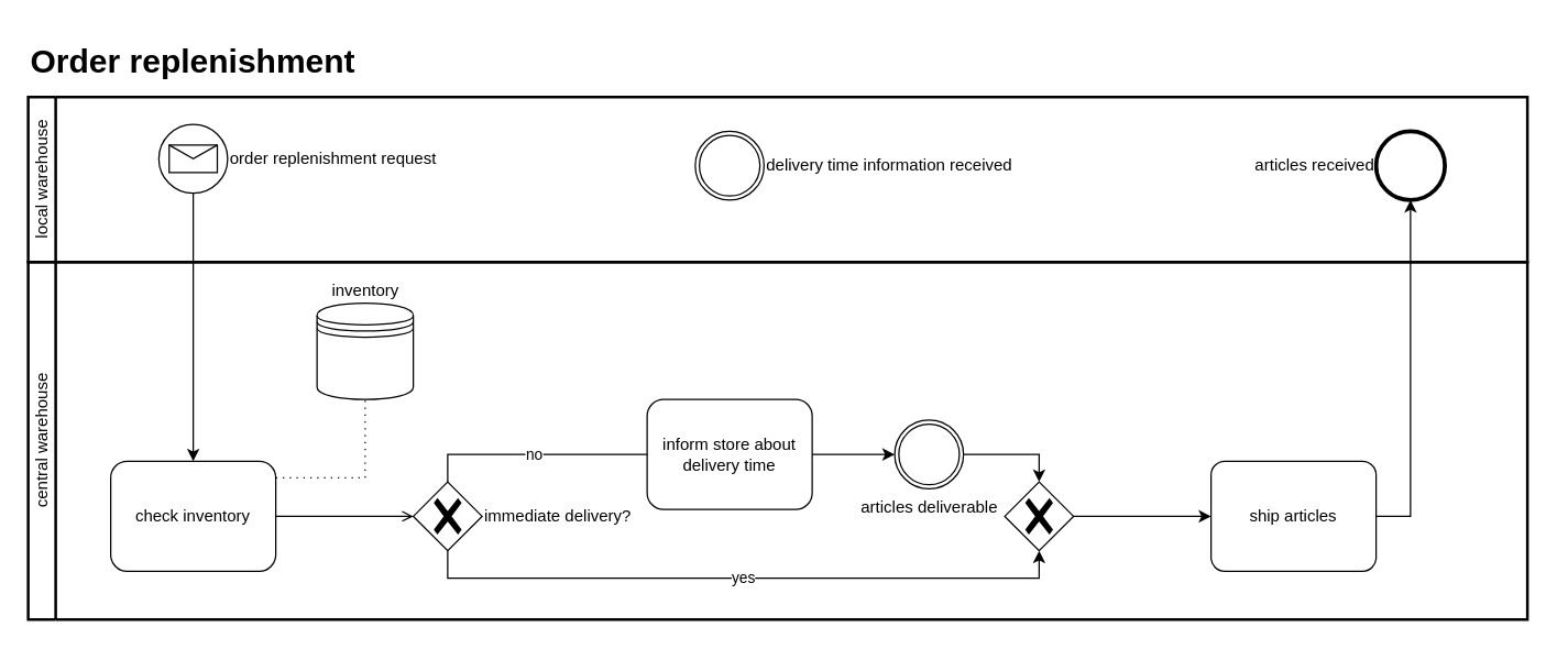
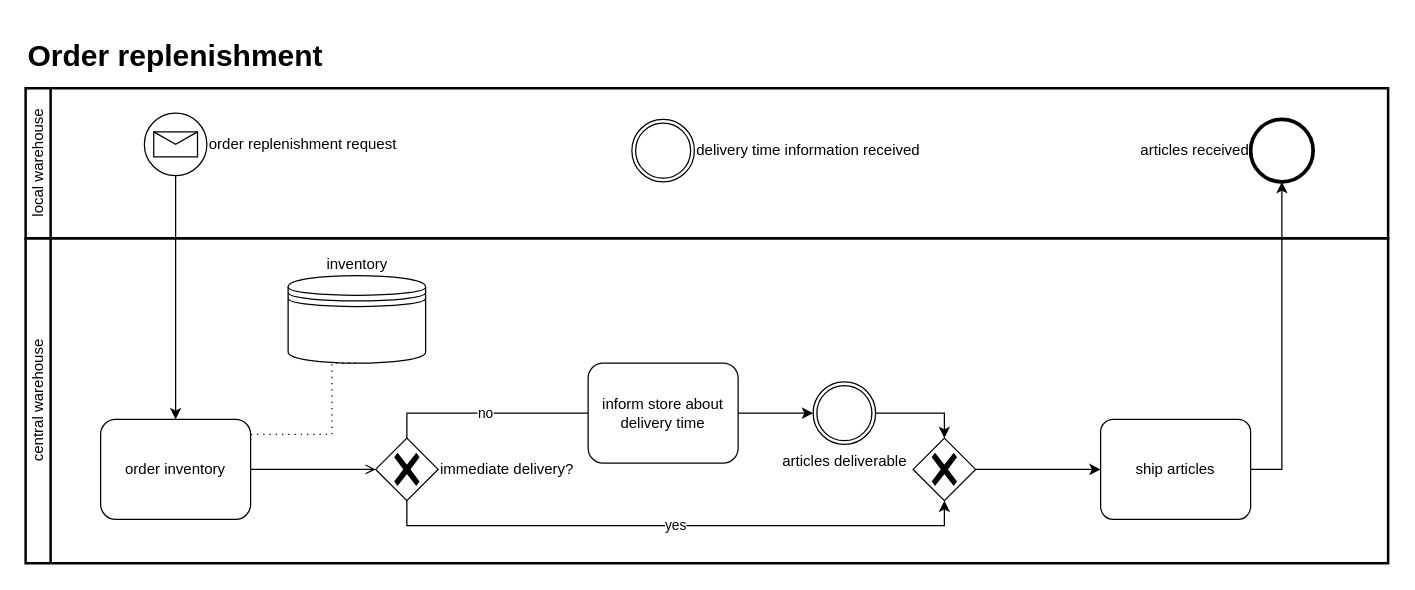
  <mxCell id="0" />
  <mxCell id="1" parent="0" />
  <mxCell id="2" value="central warehouse" style="swimlane;html=1;startSize=20;fontStyle=0;collapsible=0;horizontal=0;swimlaneLine=1;swimlaneFillColor=#ffffff;strokeWidth=2;whiteSpace=wrap;" parent="1" vertex="1"><mxGeometry x="20" y="190" width="1090" height="260" as="geometry" /></mxCell>
- <mxCell id="3" value="check inventory" style="shape=ext;rounded=1;html=1;whiteSpace=wrap;" parent="2" vertex="1"><mxGeometry x="60" y="145" width="120" height="80" as="geometry" /></mxCell>
+ <mxCell id="3" value="order inventory" style="shape=ext;rounded=1;html=1;whiteSpace=wrap;" parent="2" vertex="1"><mxGeometry x="60" y="145" width="120" height="80" as="geometry" /></mxCell>
  <mxCell id="4" value="immediate delivery?" style="points=[[0.25,0.25,0],[0.5,0,0],[0.75,0.25,0],[1,0.5,0],[0.75,0.75,0],[0.5,1,0],[0.25,0.75,0],[0,0.5,0]];shape=mxgraph.bpmn.gateway2;html=1;verticalLabelPosition=middle;labelBackgroundColor=#ffffff;verticalAlign=middle;align=left;perimeter=rhombusPerimeter;outlineConnect=0;outline=none;symbol=none;gwType=exclusive;labelPosition=right;" parent="2" vertex="1"><mxGeometry x="280" y="160" width="50" height="50" as="geometry" /></mxCell>
  <mxCell id="5" style="edgeStyle=orthogonalEdgeStyle;rounded=0;orthogonalLoop=1;jettySize=auto;html=1;exitX=1;exitY=0.5;exitDx=0;exitDy=0;endArrow=open;" parent="2" source="3" target="4" edge="1"><mxGeometry relative="1" as="geometry" /></mxCell>
  <mxCell id="6" value="inform store about delivery time" style="shape=ext;rounded=1;html=1;whiteSpace=wrap;" parent="2" vertex="1"><mxGeometry x="450" y="100" width="120" height="80" as="geometry" /></mxCell>
  <mxCell id="7" value="no" style="edgeStyle=orthogonalEdgeStyle;rounded=0;orthogonalLoop=1;jettySize=auto;html=1;exitX=0.5;exitY=0;exitDx=0;exitDy=0;exitPerimeter=0;entryX=0;entryY=0.5;entryDx=0;entryDy=0;endArrow=none;" parent="2" source="4" target="6" edge="1"><mxGeometry relative="1" as="geometry" /></mxCell>
  <mxCell id="8" value="articles deliverable" style="points=[[0.145,0.145,0],[0.5,0,0],[0.855,0.145,0],[1,0.5,0],[0.855,0.855,0],[0.5,1,0],[0.145,0.855,0],[0,0.5,0]];shape=mxgraph.bpmn.event;html=1;verticalLabelPosition=bottom;labelBackgroundColor=#ffffff;verticalAlign=top;align=center;perimeter=ellipsePerimeter;outlineConnect=0;aspect=fixed;outline=throwing;symbol=general;" parent="2" vertex="1"><mxGeometry x="630" y="115" width="50" height="50" as="geometry" /></mxCell>
  <mxCell id="9" style="edgeStyle=orthogonalEdgeStyle;rounded=0;orthogonalLoop=1;jettySize=auto;html=1;exitX=1;exitY=0.5;exitDx=0;exitDy=0;entryX=0;entryY=0.5;entryDx=0;entryDy=0;entryPerimeter=0;" parent="2" source="6" target="8" edge="1"><mxGeometry relative="1" as="geometry" /></mxCell>
  <mxCell id="10" value="" style="points=[[0.25,0.25,0],[0.5,0,0],[0.75,0.25,0],[1,0.5,0],[0.75,0.75,0],[0.5,1,0],[0.25,0.75,0],[0,0.5,0]];shape=mxgraph.bpmn.gateway2;html=1;verticalLabelPosition=bottom;labelBackgroundColor=#ffffff;verticalAlign=top;align=right;perimeter=rhombusPerimeter;outlineConnect=0;outline=none;symbol=none;gwType=exclusive;labelPosition=left;" parent="2" vertex="1"><mxGeometry x="710" y="160" width="50" height="50" as="geometry" /></mxCell>
  <mxCell id="11" style="edgeStyle=orthogonalEdgeStyle;rounded=0;orthogonalLoop=1;jettySize=auto;html=1;exitX=1;exitY=0.5;exitDx=0;exitDy=0;exitPerimeter=0;entryX=0.5;entryY=0;entryDx=0;entryDy=0;entryPerimeter=0;" parent="2" source="8" target="10" edge="1"><mxGeometry relative="1" as="geometry" /></mxCell>
  <mxCell id="12" value="yes" style="edgeStyle=orthogonalEdgeStyle;rounded=0;orthogonalLoop=1;jettySize=auto;html=1;exitX=0.5;exitY=1;exitDx=0;exitDy=0;exitPerimeter=0;entryX=0.5;entryY=1;entryDx=0;entryDy=0;entryPerimeter=0;" parent="2" source="4" target="10" edge="1"><mxGeometry relative="1" as="geometry" /></mxCell>
  <mxCell id="13" value="ship articles" style="points=[[0.25,0,0],[0.5,0,0],[0.75,0,0],[1,0.25,0],[1,0.5,0],[1,0.75,0],[0.75,1,0],[0.5,1,0],[0.25,1,0],[0,0.75,0],[0,0.5,0],[0,0.25,0]];shape=mxgraph.bpmn.task;whiteSpace=wrap;rectStyle=rounded;size=10;html=1;container=1;expand=0;collapsible=0;taskMarker=abstract;" parent="2" vertex="1"><mxGeometry x="860" y="145" width="120" height="80" as="geometry" /></mxCell>
  <mxCell id="14" style="edgeStyle=orthogonalEdgeStyle;rounded=0;orthogonalLoop=1;jettySize=auto;html=1;exitX=1;exitY=0.5;exitDx=0;exitDy=0;exitPerimeter=0;entryX=0;entryY=0.5;entryDx=0;entryDy=0;entryPerimeter=0;" parent="2" source="10" target="13" edge="1"><mxGeometry relative="1" as="geometry" /></mxCell>
- <mxCell id="15" value="inventory" style="shape=datastore;html=1;labelPosition=center;verticalLabelPosition=top;align=center;verticalAlign=bottom;" parent="2" vertex="1"><mxGeometry x="210" y="30" width="70" height="70" as="geometry" /></mxCell>
+ <mxCell id="15" value="inventory" style="shape=datastore;html=1;labelPosition=center;verticalLabelPosition=top;align=center;verticalAlign=bottom;" parent="2" vertex="1"><mxGeometry x="210" y="30" width="110" height="70" as="geometry" /></mxCell>
  <mxCell id="16" value="" style="edgeStyle=elbowEdgeStyle;fontSize=12;html=1;endFill=0;startFill=0;endSize=6;startSize=6;dashed=1;dashPattern=1 4;endArrow=none;startArrow=none;rounded=0;exitX=1.001;exitY=0.149;exitDx=0;exitDy=0;exitPerimeter=0;entryX=0.5;entryY=1;entryDx=0;entryDy=0;" parent="2" source="3" target="15" edge="1"><mxGeometry width="160" relative="1" as="geometry"><mxPoint x="300" y="60" as="sourcePoint" /><mxPoint x="460" y="60" as="targetPoint" /><Array as="points"><mxPoint x="245" y="30" /></Array></mxGeometry></mxCell>
  <mxCell id="17" value="local warehouse" style="swimlane;html=1;startSize=20;fontStyle=0;collapsible=0;horizontal=0;swimlaneLine=1;swimlaneFillColor=#ffffff;strokeWidth=2;whiteSpace=wrap;" parent="1" vertex="1"><mxGeometry x="20" y="70" width="1090" height="120" as="geometry" /></mxCell>
  <mxCell id="18" value="order replenishment request" style="points=[[0.145,0.145,0],[0.5,0,0],[0.855,0.145,0],[1,0.5,0],[0.855,0.855,0],[0.5,1,0],[0.145,0.855,0],[0,0.5,0]];shape=mxgraph.bpmn.event;html=1;verticalLabelPosition=middle;labelBackgroundColor=#ffffff;verticalAlign=middle;align=left;perimeter=ellipsePerimeter;outlineConnect=0;aspect=fixed;outline=standard;symbol=message;labelPosition=right;" parent="17" vertex="1"><mxGeometry x="95" y="20" width="50" height="50" as="geometry" /></mxCell>
  <mxCell id="19" value="articles received" style="points=[[0.145,0.145,0],[0.5,0,0],[0.855,0.145,0],[1,0.5,0],[0.855,0.855,0],[0.5,1,0],[0.145,0.855,0],[0,0.5,0]];shape=mxgraph.bpmn.event;html=1;verticalLabelPosition=middle;labelBackgroundColor=#ffffff;verticalAlign=middle;align=right;perimeter=ellipsePerimeter;outlineConnect=0;aspect=fixed;outline=end;symbol=terminate2;labelPosition=left;" parent="17" vertex="1"><mxGeometry x="980" y="25" width="50" height="50" as="geometry" /></mxCell>
  <mxCell id="20" value="delivery time information received" style="points=[[0.145,0.145,0],[0.5,0,0],[0.855,0.145,0],[1,0.5,0],[0.855,0.855,0],[0.5,1,0],[0.145,0.855,0],[0,0.5,0]];shape=mxgraph.bpmn.event;html=1;verticalLabelPosition=middle;labelBackgroundColor=#ffffff;verticalAlign=middle;align=left;perimeter=ellipsePerimeter;outlineConnect=0;aspect=fixed;outline=throwing;symbol=general;labelPosition=right;" parent="17" vertex="1"><mxGeometry x="485" y="25" width="50" height="50" as="geometry" /></mxCell>
  <mxCell id="21" style="edgeStyle=orthogonalEdgeStyle;rounded=0;orthogonalLoop=1;jettySize=auto;html=1;exitX=1;exitY=0.5;exitDx=0;exitDy=0;exitPerimeter=0;" parent="1" source="13" target="19" edge="1"><mxGeometry relative="1" as="geometry" /></mxCell>
  <mxCell id="22" style="edgeStyle=orthogonalEdgeStyle;rounded=0;orthogonalLoop=1;jettySize=auto;html=1;exitX=0.5;exitY=1;exitDx=0;exitDy=0;exitPerimeter=0;entryX=0.5;entryY=0;entryDx=0;entryDy=0;" parent="1" source="18" target="3" edge="1"><mxGeometry relative="1" as="geometry" /></mxCell>
  <mxCell id="23" value="Order replenishment" style="text;html=1;align=left;verticalAlign=middle;whiteSpace=wrap;rounded=0;fontSize=24;fontStyle=1" parent="1" vertex="1"><mxGeometry x="20" y="20" width="400" height="50" as="geometry" /></mxCell>
